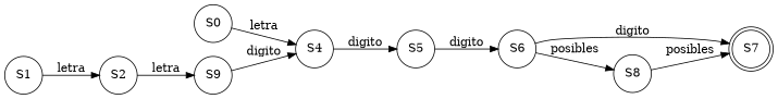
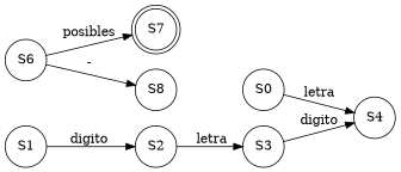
  digraph {
    rankdir=LR
    node [shape=circle]
    n1 [label=S0]
    n2 [label=S4]
    n3 [label=S1]
    n4 [label=S2]
-   n5 [label=S9]
-   n6 [label=S5]
+   n5 [label=S3]
    n7 [label=S6]
    n8 [label=S7 shape=doublecircle]
    n9 [label=S8]
    n1 -> n2 [label=letra]
-   n2 -> n6 [label=digito]
-   n3 -> n4 [label=letra]
+   n3 -> n4 [label=digito]
    n4 -> n5 [label=letra]
    n5 -> n2 [label=digito]
-   n6 -> n7 [label=digito]
-   n7 -> n8 [label=digito]
-   n7 -> n9 [label=posibles]
-   n9 -> n8 [label=posibles]
+   n7 -> n8 [label=posibles]
+   n7 -> n9 [label="-"]
  }
